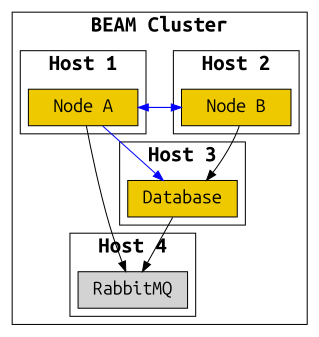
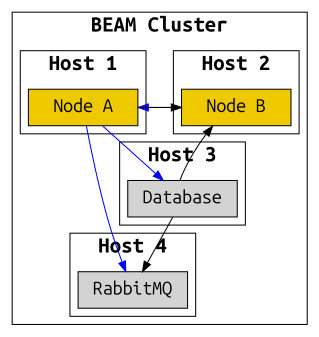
  digraph {
    fontname=UbuntuMono
    fontsize=20
    nodesep=0.6
    node [fontname=UbuntuMono fontsize=18 shape=box style=filled]
    edge [color=blue weight=1]
    n1 [fillcolor=gold2 label="Node B" width=1.5]
    n2 [fillcolor=gold2 label="Node A" width=1.5]
-   Database [width=1.5 fillcolor=gold2]
+   Database [width=1.5]
    RabbitMQ [width=1.5]
    subgraph cluster_1 {
      label=<<b>BEAM Cluster</b>>
      subgraph cluster_2 {
        label=<<b>Host 2</b>>
        n1
      }
      subgraph cluster_3 {
        label=<<b>Host 1</b>>
        n2
      }
      subgraph cluster_4 {
        label=<<b>Host 3</b>>
        Database
      }
      subgraph cluster_5 {
        label=<<b>Host 4</b>>
        RabbitMQ
      }
    }
    n1 -> n2
-   n1 -> Database [color=black]
-   n2 -> n1
+   Database -> n1 [color=black]
+   n2 -> n1 [color=black]
    n2 -> Database
-   n2 -> RabbitMQ [color=black]
+   n2 -> RabbitMQ
    Database -> RabbitMQ [color=black]
  }
